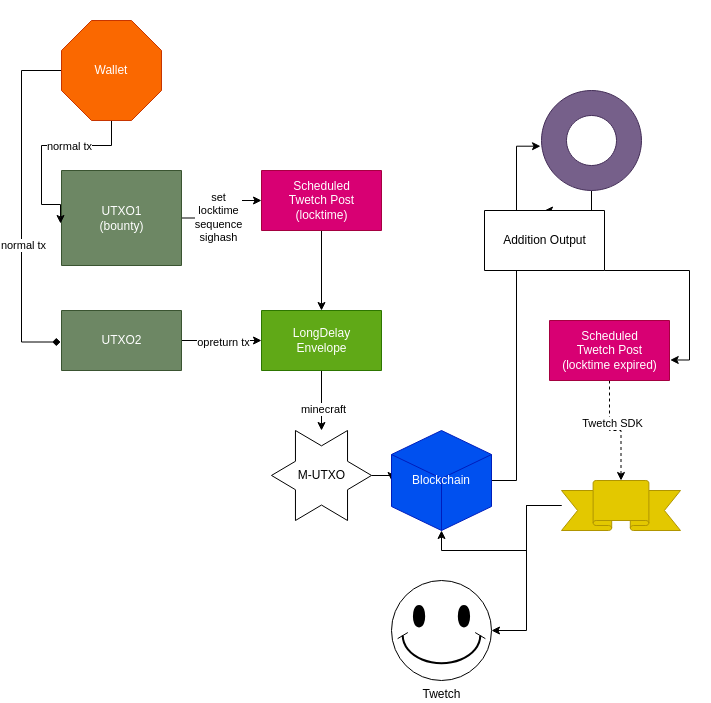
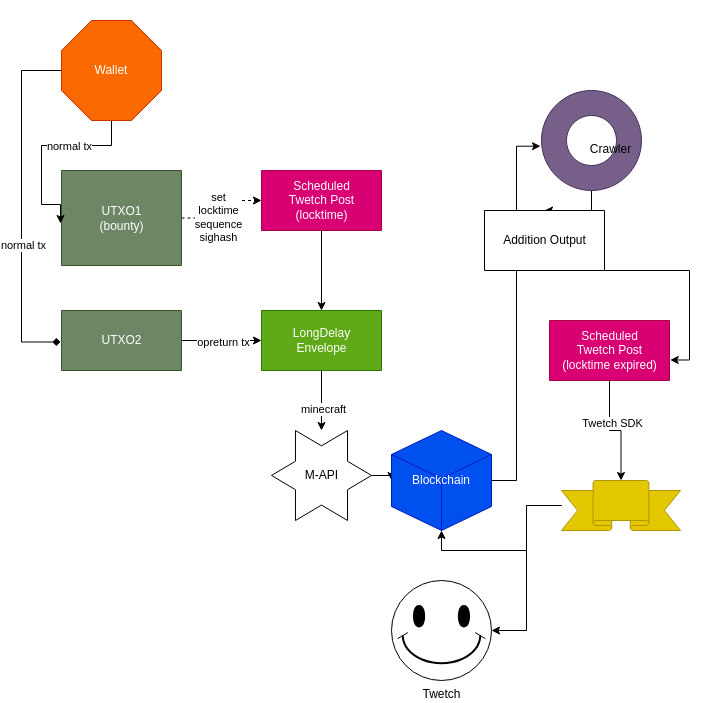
  <mxCell id="0" />
  <mxCell id="1" parent="0" />
- <mxCell id="2" value="" style="edgeStyle=orthogonalEdgeStyle;rounded=0;orthogonalLoop=1;jettySize=auto;html=1;" edge="1" parent="1" source="4" target="6"><mxGeometry relative="1" as="geometry" /></mxCell>
+ <mxCell id="2" value="" style="edgeStyle=orthogonalEdgeStyle;rounded=0;orthogonalLoop=1;jettySize=auto;html=1;dashed=1;" edge="1" parent="1" source="4" target="6"><mxGeometry relative="1" as="geometry" /></mxCell>
  <mxCell id="3" value="set&lt;br&gt;locktime&lt;br&gt;sequence&lt;br&gt;sighash" style="edgeLabel;html=1;align=center;verticalAlign=middle;resizable=0;points=[];" vertex="1" connectable="0" parent="2"><mxGeometry x="-0.254" y="1" relative="1" as="geometry"><mxPoint as="offset" /></mxGeometry></mxCell>
  <mxCell id="4" value="UTXO1&lt;br&gt;(bounty)" style="verticalLabelPosition=middle;verticalAlign=middle;html=1;shape=mxgraph.basic.rect;fillColor2=none;strokeWidth=1;size=20;indent=5;labelPosition=center;align=center;fillColor=#6d8764;strokeColor=#3A5431;fontColor=#ffffff;" vertex="1" parent="1"><mxGeometry x="60" y="170" width="120" height="95" as="geometry" /></mxCell>
  <mxCell id="5" style="edgeStyle=orthogonalEdgeStyle;rounded=0;orthogonalLoop=1;jettySize=auto;html=1;" edge="1" parent="1" source="6" target="12"><mxGeometry relative="1" as="geometry" /></mxCell>
  <mxCell id="6" value="Scheduled&lt;br&gt;Twetch Post&lt;br&gt;(locktime)" style="verticalLabelPosition=middle;verticalAlign=middle;html=1;shape=mxgraph.basic.rect;fillColor2=none;strokeWidth=1;size=20;indent=5;labelPosition=center;align=center;fillColor=#d80073;strokeColor=#A50040;fontColor=#ffffff;" vertex="1" parent="1"><mxGeometry x="260" y="170" width="120" height="60" as="geometry" /></mxCell>
  <mxCell id="7" value="" style="edgeStyle=orthogonalEdgeStyle;rounded=0;orthogonalLoop=1;jettySize=auto;html=1;" edge="1" parent="1" source="9" target="12"><mxGeometry relative="1" as="geometry" /></mxCell>
  <mxCell id="8" value="opreturn tx" style="edgeLabel;html=1;align=center;verticalAlign=middle;resizable=0;points=[];" vertex="1" connectable="0" parent="7"><mxGeometry x="0.021" y="-1" relative="1" as="geometry"><mxPoint as="offset" /></mxGeometry></mxCell>
  <mxCell id="9" value="UTXO2" style="verticalLabelPosition=middle;verticalAlign=middle;html=1;shape=mxgraph.basic.rect;fillColor2=none;strokeWidth=1;size=20;indent=5;labelPosition=center;align=center;fillColor=#6d8764;strokeColor=#3A5431;fontColor=#ffffff;" vertex="1" parent="1"><mxGeometry x="60" y="310" width="120" height="60" as="geometry" /></mxCell>
  <mxCell id="10" style="edgeStyle=orthogonalEdgeStyle;rounded=0;orthogonalLoop=1;jettySize=auto;html=1;" edge="1" parent="1" source="12" target="14"><mxGeometry relative="1" as="geometry" /></mxCell>
  <mxCell id="11" value="minecraft" style="edgeLabel;html=1;align=center;verticalAlign=middle;resizable=0;points=[];" vertex="1" connectable="0" parent="10"><mxGeometry x="0.272" y="1" relative="1" as="geometry"><mxPoint as="offset" /></mxGeometry></mxCell>
  <mxCell id="12" value="LongDelay&lt;br&gt;Envelope" style="verticalLabelPosition=middle;verticalAlign=middle;html=1;shape=mxgraph.basic.rect;fillColor2=none;strokeWidth=1;size=20;indent=5;labelPosition=center;align=center;fillColor=#60a917;strokeColor=#2D7600;fontColor=#ffffff;" vertex="1" parent="1"><mxGeometry x="260" y="310" width="120" height="60" as="geometry" /></mxCell>
  <mxCell id="13" style="edgeStyle=orthogonalEdgeStyle;rounded=0;orthogonalLoop=1;jettySize=auto;html=1;entryX=0;entryY=0.5;entryDx=0;entryDy=0;entryPerimeter=0;" edge="1" parent="1" source="14" target="16"><mxGeometry relative="1" as="geometry" /></mxCell>
- <mxCell id="14" value="M-UTXO" style="verticalLabelPosition=middle;verticalAlign=middle;html=1;shape=mxgraph.basic.6_point_star;labelPosition=center;align=center;" vertex="1" parent="1"><mxGeometry x="270" y="430" width="100" height="90" as="geometry" /></mxCell>
+ <mxCell id="14" value="M-API" style="verticalLabelPosition=middle;verticalAlign=middle;html=1;shape=mxgraph.basic.6_point_star;labelPosition=center;align=center;" vertex="1" parent="1"><mxGeometry x="270" y="430" width="100" height="90" as="geometry" /></mxCell>
  <mxCell id="15" style="edgeStyle=orthogonalEdgeStyle;rounded=0;orthogonalLoop=1;jettySize=auto;html=1;entryX=-0.01;entryY=0.557;entryDx=0;entryDy=0;entryPerimeter=0;" edge="1" parent="1" source="16" target="23"><mxGeometry relative="1" as="geometry" /></mxCell>
  <mxCell id="16" value="Blockchain" style="whiteSpace=wrap;html=1;shape=mxgraph.basic.isocube;isoAngle=15;fillColor=#0050ef;strokeColor=#001DBC;fontColor=#ffffff;" vertex="1" parent="1"><mxGeometry x="390" y="430" width="100" height="100" as="geometry" /></mxCell>
  <mxCell id="17" style="edgeStyle=orthogonalEdgeStyle;rounded=0;orthogonalLoop=1;jettySize=auto;html=1;entryX=-0.008;entryY=0.558;entryDx=0;entryDy=0;entryPerimeter=0;" edge="1" parent="1" source="21" target="4"><mxGeometry relative="1" as="geometry"><Array as="points"><mxPoint x="110" y="145" /><mxPoint x="40" y="145" /><mxPoint x="40" y="204" /></Array></mxGeometry></mxCell>
  <mxCell id="18" value="normal tx" style="edgeLabel;html=1;align=center;verticalAlign=middle;resizable=0;points=[];" vertex="1" connectable="0" parent="17"><mxGeometry x="-0.293" relative="1" as="geometry"><mxPoint as="offset" /></mxGeometry></mxCell>
  <mxCell id="19" style="edgeStyle=orthogonalEdgeStyle;rounded=0;orthogonalLoop=1;jettySize=auto;html=1;entryX=-0.008;entryY=0.525;entryDx=0;entryDy=0;entryPerimeter=0;endArrow=diamond;" edge="1" parent="1" source="21" target="9"><mxGeometry relative="1" as="geometry"><mxPoint x="20" y="350" as="targetPoint" /><Array as="points"><mxPoint x="20" y="70" /><mxPoint x="20" y="342" /></Array></mxGeometry></mxCell>
  <mxCell id="20" value="normal tx" style="edgeLabel;html=1;align=center;verticalAlign=middle;resizable=0;points=[];" vertex="1" connectable="0" parent="19"><mxGeometry x="0.218" y="1" relative="1" as="geometry"><mxPoint y="1" as="offset" /></mxGeometry></mxCell>
  <mxCell id="21" value="Wallet" style="whiteSpace=wrap;html=1;shape=mxgraph.basic.octagon2;align=center;verticalAlign=middle;dx=15;fillColor=#fa6800;strokeColor=#C73500;fontColor=#ffffff;" vertex="1" parent="1"><mxGeometry x="60" y="20" width="100" height="100" as="geometry" /></mxCell>
  <mxCell id="22" style="edgeStyle=orthogonalEdgeStyle;rounded=0;orthogonalLoop=1;jettySize=auto;html=1;" edge="1" parent="1" source="23" target="29"><mxGeometry relative="1" as="geometry" /></mxCell>
  <mxCell id="23" value="" style="verticalLabelPosition=bottom;verticalAlign=top;html=1;shape=mxgraph.basic.donut;dx=25;fillColor=#76608a;strokeColor=#432D57;fontColor=#ffffff;" vertex="1" parent="1"><mxGeometry x="540" y="90" width="100" height="100" as="geometry" /></mxCell>
- <mxCell id="25" style="edgeStyle=orthogonalEdgeStyle;rounded=0;orthogonalLoop=1;jettySize=auto;html=1;entryX=0.5;entryY=0;entryDx=0;entryDy=0;entryPerimeter=0;dashed=1;" edge="1" parent="1" source="27" target="32"><mxGeometry relative="1" as="geometry" /></mxCell>
+ <mxCell id="24" value="Crawler" style="text;html=1;align=center;verticalAlign=middle;resizable=0;points=[];autosize=1;" vertex="1" parent="23"><mxGeometry x="39" y="49" width="60" height="20" as="geometry" /></mxCell>
+ <mxCell id="25" style="edgeStyle=orthogonalEdgeStyle;rounded=0;orthogonalLoop=1;jettySize=auto;html=1;entryX=0.5;entryY=0;entryDx=0;entryDy=0;entryPerimeter=0;" edge="1" parent="1" source="27" target="32"><mxGeometry relative="1" as="geometry" /></mxCell>
  <mxCell id="26" value="Twetch SDK" style="edgeLabel;html=1;align=center;verticalAlign=middle;resizable=0;points=[];" vertex="1" connectable="0" parent="25"><mxGeometry x="-0.253" y="2" relative="1" as="geometry"><mxPoint as="offset" /></mxGeometry></mxCell>
  <mxCell id="27" value="Scheduled&lt;br&gt;Twetch Post&lt;br&gt;(locktime expired)" style="verticalLabelPosition=middle;verticalAlign=middle;html=1;shape=mxgraph.basic.rect;fillColor2=none;strokeWidth=1;size=20;indent=5;labelPosition=center;align=center;fillColor=#d80073;strokeColor=#A50040;fontColor=#ffffff;" vertex="1" parent="1"><mxGeometry x="548" y="320" width="120" height="60" as="geometry" /></mxCell>
  <mxCell id="28" style="edgeStyle=orthogonalEdgeStyle;rounded=0;orthogonalLoop=1;jettySize=auto;html=1;entryX=1.006;entryY=0.658;entryDx=0;entryDy=0;entryPerimeter=0;" edge="1" parent="1" source="29" target="27"><mxGeometry relative="1" as="geometry"><mxPoint x="700" y="350" as="targetPoint" /><Array as="points"><mxPoint x="688" y="270" /><mxPoint x="688" y="360" /></Array></mxGeometry></mxCell>
  <mxCell id="29" value="Addition Output" style="verticalLabelPosition=middle;verticalAlign=middle;html=1;shape=mxgraph.basic.rect;fillColor2=none;strokeWidth=1;size=20;indent=5;labelPosition=center;align=center;" vertex="1" parent="1"><mxGeometry x="483" y="210" width="120" height="60" as="geometry" /></mxCell>
  <mxCell id="30" style="edgeStyle=orthogonalEdgeStyle;rounded=0;orthogonalLoop=1;jettySize=auto;html=1;entryX=0.5;entryY=1;entryDx=0;entryDy=0;entryPerimeter=0;" edge="1" parent="1" source="32" target="16"><mxGeometry relative="1" as="geometry" /></mxCell>
  <mxCell id="31" style="edgeStyle=orthogonalEdgeStyle;rounded=0;orthogonalLoop=1;jettySize=auto;html=1;entryX=1;entryY=0.5;entryDx=0;entryDy=0;entryPerimeter=0;" edge="1" parent="1" source="32" target="33"><mxGeometry relative="1" as="geometry" /></mxCell>
  <mxCell id="32" value="Twetch Endpoint" style="verticalLabelPosition=bottom;verticalAlign=top;html=1;shape=mxgraph.basic.banner;fillColor=#e3c800;strokeColor=#B09500;fontColor=#ffffff;" vertex="1" parent="1"><mxGeometry x="560" y="480" width="119" height="50" as="geometry" /></mxCell>
  <mxCell id="33" value="Twetch" style="verticalLabelPosition=bottom;verticalAlign=top;html=1;shape=mxgraph.basic.smiley" vertex="1" parent="1"><mxGeometry x="390" y="580" width="100" height="100" as="geometry" /></mxCell>
